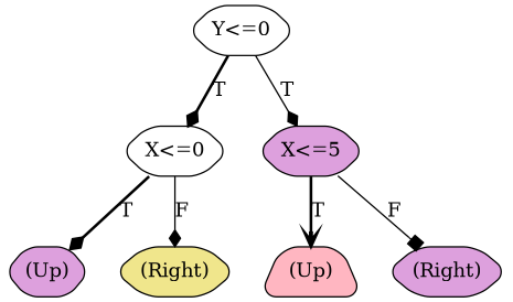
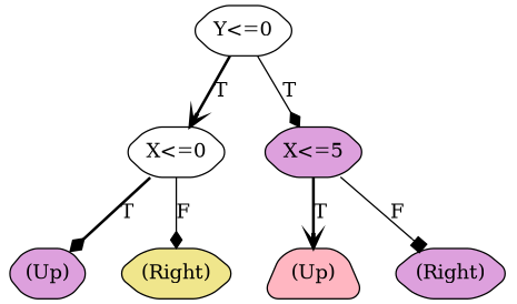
  digraph {
    node [fillcolor=plum margin="0.05,0.05" shape=hexagon style="rounded,filled"]
    edge [arrowhead=diamond style=bold]
    n1 [label="(Up)"]
    n2 [fillcolor=khaki label="(Right)"]
    n3 [fillcolor=white label="X<=0"]
    n4 [fillcolor=lightpink label="(Up)" shape=trapezium]
    n5 [label="(Right)"]
    n6 [label="X<=5"]
    n7 [fillcolor=white label="Y<=0"]
    n3 -> n1 [label=T]
    n3 -> n2 [label=F style=solid]
    n6 -> n4 [arrowhead=vee label=T]
    n6 -> n5 [arrowhead=box label=F style=solid]
-   n7 -> n3 [label=T]
+   n7 -> n3 [arrowhead=vee label=T]
    n7 -> n6 [label=T style=solid]
  }
